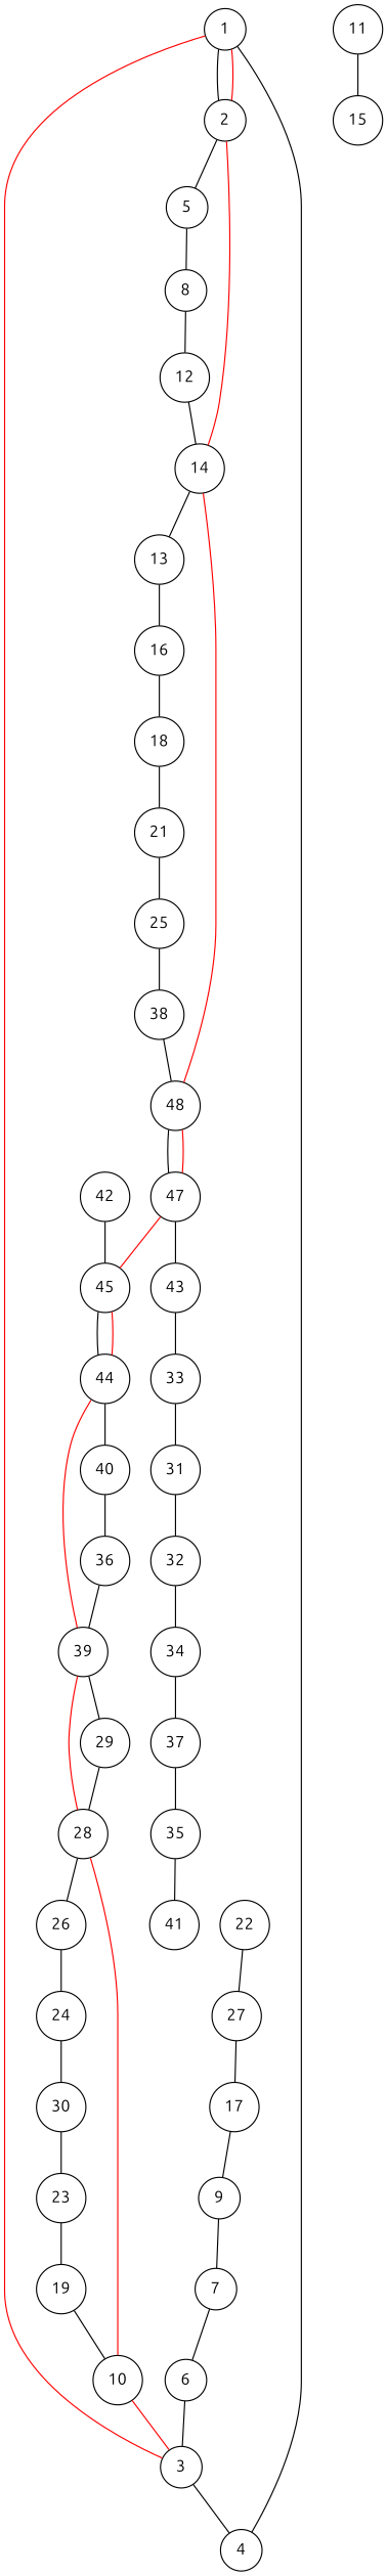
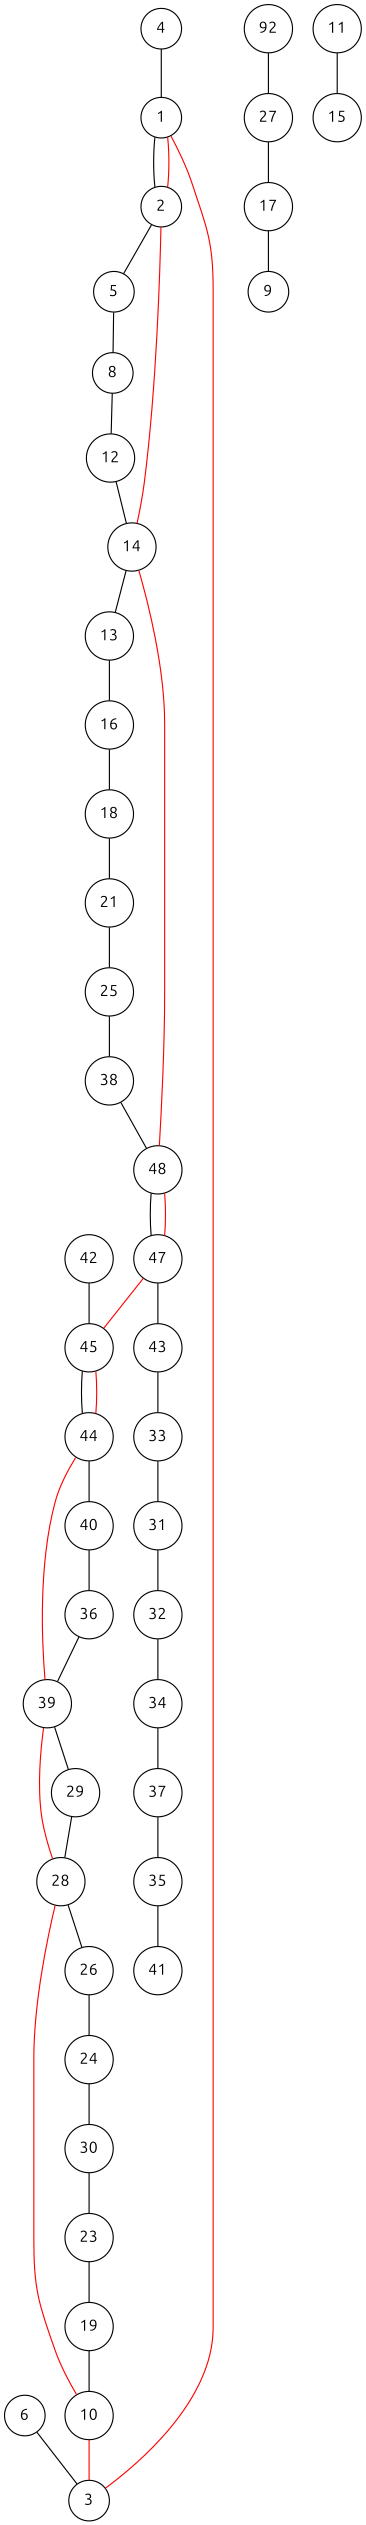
  graph {
    fontname=Ubuntu
    node [fillcolor=white fontname=Ubuntu shape=circle]
    edge [color=black fontname=Ubuntu]
    1
    2
    5
    14
    8
    13
    n7 [label=48]
    3
    4
    12
    6
-   7
    9
    10
    11
    15
    16
    18
    47
    21
    17
    25
    19
-   22
+   22 [label=92]
    27
    38
    23
    24
    30
    26
    28
    29
    31
    32
    34
    37
    33
    35
    41
    36
    39
    40
    42
    45
    44
    43
    1 -- 2
    1 -- 2 [color=red]
    2 -- 5
    2 -- 14 [color=red]
    5 -- 8
    14 -- 13
    14 -- n7 [color=red]
    8 -- 12
    13 -- 16
    n7 -- 47
    n7 -- 47 [color=red]
    3 -- 1 [color=red]
-   3 -- 4
    4 -- 1
    12 -- 14
    6 -- 3
-   7 -- 6
-   9 -- 7
    10 -- 3 [color=red]
    11 -- 15
    16 -- 18
    18 -- 21
    47 -- 45 [color=red]
    47 -- 43
    21 -- 25
    17 -- 9
    25 -- 38
    19 -- 10
    22 -- 27
    27 -- 17
    38 -- n7
    23 -- 19
    24 -- 30
    30 -- 23
    26 -- 24
    28 -- 10 [color=red]
    28 -- 26
    29 -- 28
    31 -- 32
    32 -- 34
    34 -- 37
    37 -- 35
    33 -- 31
    35 -- 41
    36 -- 39
    39 -- 28 [color=red]
    39 -- 29
    40 -- 36
    42 -- 45
    45 -- 44
    45 -- 44 [color=red]
    44 -- 39 [color=red]
    44 -- 40
    43 -- 33
  }
